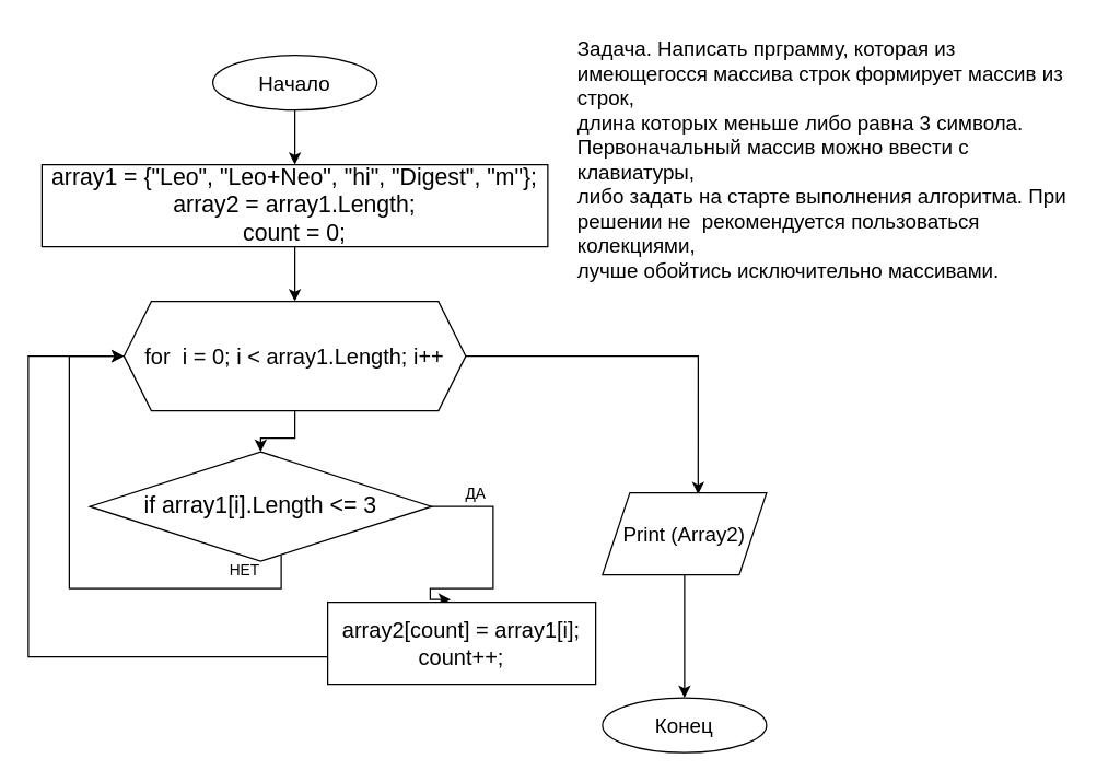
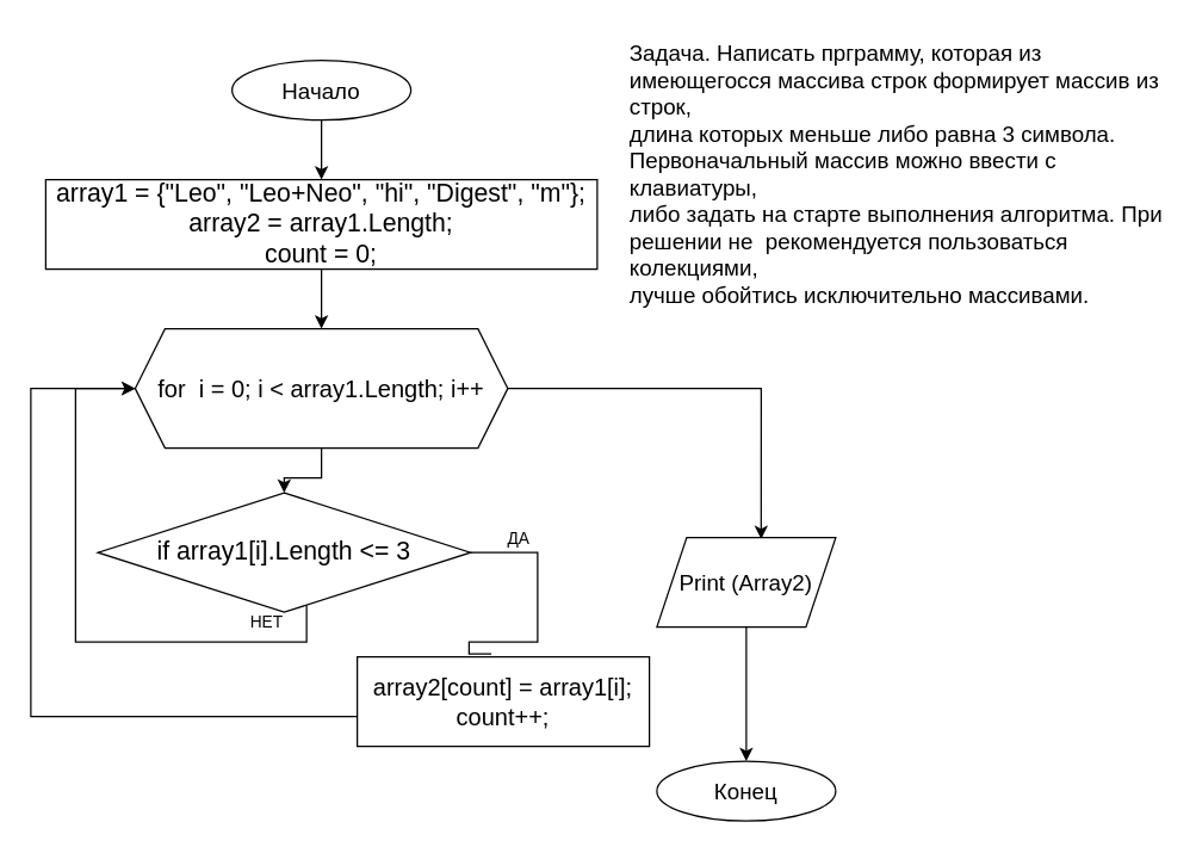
  <mxCell id="0" />
  <mxCell id="1" parent="0" />
  <mxCell id="2" style="edgeStyle=orthogonalEdgeStyle;rounded=0;orthogonalLoop=1;jettySize=auto;html=1;entryX=0.5;entryY=0;entryDx=0;entryDy=0;" edge="1" parent="1" source="3" target="11"><mxGeometry relative="1" as="geometry" /></mxCell>
  <mxCell id="3" value="&lt;div style=&quot;font-size: 17px;&quot;&gt;&lt;font style=&quot;font-size: 17px;&quot;&gt;array1 = {&quot;Leo&quot;, &quot;Leo+Neo&quot;, &quot;hi&quot;, &quot;Digest&quot;, &quot;m&quot;};&lt;/font&gt;&lt;/div&gt;&lt;div style=&quot;font-size: 17px;&quot;&gt;&lt;font style=&quot;font-size: 17px;&quot;&gt;array2 = array1.Length;&lt;br&gt;&lt;/font&gt;&lt;/div&gt;&lt;div style=&quot;font-size: 17px;&quot;&gt;&lt;font style=&quot;font-size: 17px;&quot;&gt;count = 0;&lt;/font&gt;&lt;/div&gt;" style="rounded=0;whiteSpace=wrap;html=1;" vertex="1" parent="1"><mxGeometry x="30" y="120" width="370" height="60" as="geometry" /></mxCell>
- <mxCell id="4" style="edgeStyle=orthogonalEdgeStyle;rounded=0;orthogonalLoop=1;jettySize=auto;html=1;entryX=0.459;entryY=-0.033;entryDx=0;entryDy=0;entryPerimeter=0;" edge="1" parent="1" source="8" target="13"><mxGeometry relative="1" as="geometry"><Array as="points"><mxPoint x="360" y="370" /><mxPoint x="360" y="430" /><mxPoint x="314" y="430" /></Array></mxGeometry></mxCell>
+ <mxCell id="4" style="edgeStyle=orthogonalEdgeStyle;rounded=0;orthogonalLoop=1;jettySize=auto;html=1;entryX=0.459;entryY=-0.033;entryDx=0;entryDy=0;entryPerimeter=0;endArrow=none;" edge="1" parent="1" source="8" target="13"><mxGeometry relative="1" as="geometry"><Array as="points"><mxPoint x="360" y="370" /><mxPoint x="360" y="430" /><mxPoint x="314" y="430" /></Array></mxGeometry></mxCell>
  <mxCell id="5" value="ДА" style="edgeLabel;html=1;align=center;verticalAlign=middle;resizable=0;points=[];" connectable="0" vertex="1" parent="4"><mxGeometry x="-0.643" y="-2" relative="1" as="geometry"><mxPoint y="-12" as="offset" /></mxGeometry></mxCell>
  <mxCell id="6" style="edgeStyle=orthogonalEdgeStyle;rounded=0;orthogonalLoop=1;jettySize=auto;html=1;entryX=0;entryY=0.5;entryDx=0;entryDy=0;" edge="1" parent="1" source="8" target="11"><mxGeometry relative="1" as="geometry"><Array as="points"><mxPoint x="205" y="430" /><mxPoint x="50" y="430" /><mxPoint x="50" y="260" /></Array></mxGeometry></mxCell>
  <mxCell id="7" value="НЕТ" style="edgeLabel;html=1;align=center;verticalAlign=middle;resizable=0;points=[];" connectable="0" vertex="1" parent="6"><mxGeometry x="-0.91" y="-3" relative="1" as="geometry"><mxPoint x="-25" y="-7" as="offset" /></mxGeometry></mxCell>
  <mxCell id="8" value="&lt;font style=&quot;font-size: 17px;&quot;&gt;if array1[i].Length &amp;lt;= 3&lt;/font&gt;" style="rhombus;whiteSpace=wrap;html=1;" vertex="1" parent="1"><mxGeometry x="65" y="330" width="250" height="80" as="geometry" /></mxCell>
  <mxCell id="9" style="edgeStyle=orthogonalEdgeStyle;rounded=0;orthogonalLoop=1;jettySize=auto;html=1;entryX=0.5;entryY=0;entryDx=0;entryDy=0;" edge="1" parent="1" source="11" target="8"><mxGeometry relative="1" as="geometry" /></mxCell>
  <mxCell id="10" style="edgeStyle=orthogonalEdgeStyle;rounded=0;orthogonalLoop=1;jettySize=auto;html=1;entryX=0.583;entryY=0.017;entryDx=0;entryDy=0;entryPerimeter=0;" edge="1" parent="1" source="11" target="15"><mxGeometry relative="1" as="geometry"><mxPoint x="480" y="350" as="targetPoint" /></mxGeometry></mxCell>
  <mxCell id="11" value="&lt;font style=&quot;font-size: 16px;&quot;&gt;for&amp;nbsp; i = 0; i &amp;lt; array1.Length; i++&lt;/font&gt;" style="shape=hexagon;perimeter=hexagonPerimeter2;whiteSpace=wrap;html=1;fixedSize=1;" vertex="1" parent="1"><mxGeometry x="90" y="220" width="250" height="80" as="geometry" /></mxCell>
  <mxCell id="12" style="edgeStyle=orthogonalEdgeStyle;rounded=0;orthogonalLoop=1;jettySize=auto;html=1;" edge="1" parent="1" source="13"><mxGeometry relative="1" as="geometry"><mxPoint x="90" y="260" as="targetPoint" /><Array as="points"><mxPoint x="20" y="480" /><mxPoint x="20" y="260" /></Array></mxGeometry></mxCell>
  <mxCell id="13" value="&lt;div style=&quot;font-size: 16px;&quot;&gt;&lt;font style=&quot;font-size: 16px;&quot;&gt;array2[count] = array1[i];&lt;/font&gt;&lt;/div&gt;&lt;div style=&quot;font-size: 16px;&quot;&gt;&lt;font style=&quot;font-size: 16px;&quot;&gt;count++;&lt;/font&gt;&lt;/div&gt;" style="rounded=0;whiteSpace=wrap;html=1;" vertex="1" parent="1"><mxGeometry x="239" y="440" width="196" height="60" as="geometry" /></mxCell>
  <mxCell id="14" style="edgeStyle=orthogonalEdgeStyle;rounded=0;orthogonalLoop=1;jettySize=auto;html=1;fontSize=15;" edge="1" parent="1" source="15" target="18"><mxGeometry relative="1" as="geometry" /></mxCell>
  <mxCell id="15" value="&lt;font style=&quot;font-size: 15px;&quot;&gt;Print (Array2)&lt;/font&gt;" style="shape=parallelogram;perimeter=parallelogramPerimeter;whiteSpace=wrap;html=1;fixedSize=1;" vertex="1" parent="1"><mxGeometry x="440" y="360" width="120" height="60" as="geometry" /></mxCell>
  <mxCell id="16" style="edgeStyle=orthogonalEdgeStyle;rounded=0;orthogonalLoop=1;jettySize=auto;html=1;entryX=0.5;entryY=0;entryDx=0;entryDy=0;fontSize=15;" edge="1" parent="1" source="17" target="3"><mxGeometry relative="1" as="geometry" /></mxCell>
  <mxCell id="17" value="Начало" style="ellipse;whiteSpace=wrap;html=1;fontSize=15;" vertex="1" parent="1"><mxGeometry x="155" y="40" width="120" height="40" as="geometry" /></mxCell>
  <mxCell id="18" value="Конец" style="ellipse;whiteSpace=wrap;html=1;fontSize=15;" vertex="1" parent="1"><mxGeometry x="440" y="510" width="120" height="40" as="geometry" /></mxCell>
  <mxCell id="19" value="Задача. Написать прграмму, которая из имеющегосся массива строк формирует массив из строк,&#10;длина которых меньше либо равна 3 символа. Первоначальный массив можно ввести с клавиатуры,&#10;либо задать на старте выполнения алгоритма. При решении не  рекомендуется пользоваться колекциями,&#10;лучше обойтись исключительно массивами." style="text;whiteSpace=wrap;html=1;fontSize=15;" vertex="1" parent="1"><mxGeometry x="420" y="20" width="360" height="150" as="geometry" /></mxCell>
